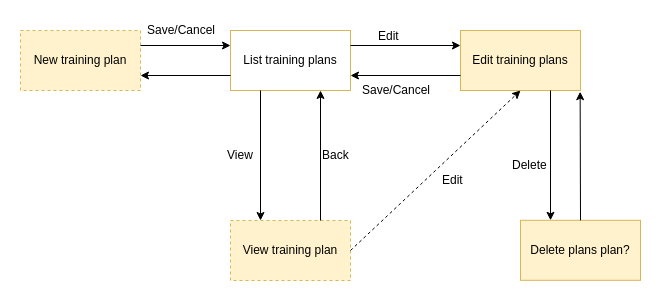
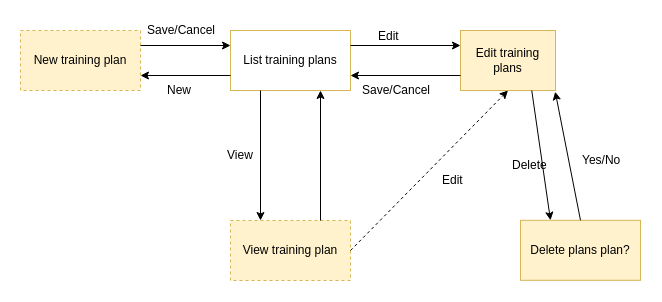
  <mxCell id="0" />
  <mxCell id="1" parent="0" />
  <mxCell id="2" value="New training plan" style="rounded=0;whiteSpace=wrap;html=1;fillColor=#fff2cc;strokeColor=#d6b656;dashed=1;" parent="1" vertex="1"><mxGeometry x="20" y="30" width="120" height="60" as="geometry" /></mxCell>
  <mxCell id="3" value="List training plans" style="rounded=0;whiteSpace=wrap;html=1;fillColor=#ffffff;strokeColor=#d6b656;" parent="1" vertex="1"><mxGeometry x="230" y="30" width="120" height="60" as="geometry" /></mxCell>
- <mxCell id="4" value="Edit training plans" style="rounded=0;whiteSpace=wrap;html=1;fillColor=#fff2cc;strokeColor=#d6b656;" parent="1" vertex="1"><mxGeometry x="460" y="30" width="120" height="60" as="geometry" /></mxCell>
+ <mxCell id="4" value="Edit training plans" style="rounded=0;whiteSpace=wrap;html=1;fillColor=#fff2cc;strokeColor=#d6b656;" parent="1" vertex="1"><mxGeometry x="460" y="30" width="95" height="60" as="geometry" /></mxCell>
  <mxCell id="5" value="Delete plans plan?" style="rounded=0;whiteSpace=wrap;html=1;fillColor=#fff2cc;strokeColor=#d6b656;" parent="1" vertex="1"><mxGeometry x="520" y="219.8" width="120" height="60" as="geometry" /></mxCell>
  <mxCell id="6" value="View training plan" style="rounded=0;whiteSpace=wrap;html=1;fillColor=#fff2cc;strokeColor=#d6b656;dashed=1;" parent="1" vertex="1"><mxGeometry x="230" y="220" width="120" height="60" as="geometry" /></mxCell>
  <mxCell id="7" value="" style="endArrow=classic;html=1;exitX=1;exitY=0.25;exitDx=0;exitDy=0;entryX=0;entryY=0.25;entryDx=0;entryDy=0;" parent="1" source="2" target="3" edge="1"><mxGeometry width="50" height="50" relative="1" as="geometry"><mxPoint x="140" y="150" as="sourcePoint" /><mxPoint x="190" y="100" as="targetPoint" /></mxGeometry></mxCell>
  <mxCell id="8" value="" style="endArrow=classic;html=1;entryX=1;entryY=0.75;entryDx=0;entryDy=0;exitX=0;exitY=0.75;exitDx=0;exitDy=0;" parent="1" source="3" target="2" edge="1"><mxGeometry width="50" height="50" relative="1" as="geometry"><mxPoint x="160" y="120" as="sourcePoint" /><mxPoint x="210" y="70" as="targetPoint" /></mxGeometry></mxCell>
  <mxCell id="9" value="Save/Cancel" style="text;html=1;resizable=0;points=[];autosize=1;align=left;verticalAlign=top;spacingTop=-4;" parent="1" vertex="1"><mxGeometry x="145" y="20" width="80" height="20" as="geometry" /></mxCell>
+ <mxCell id="10" value="New" style="text;html=1;resizable=0;points=[];autosize=1;align=left;verticalAlign=top;spacingTop=-4;" parent="1" vertex="1"><mxGeometry x="165" y="80" width="40" height="20" as="geometry" /></mxCell>
  <mxCell id="11" value="" style="endArrow=classic;html=1;exitX=1;exitY=0.25;exitDx=0;exitDy=0;entryX=0;entryY=0.25;entryDx=0;entryDy=0;" parent="1" source="3" target="4" edge="1"><mxGeometry width="50" height="50" relative="1" as="geometry"><mxPoint x="390" y="40" as="sourcePoint" /><mxPoint x="440" y="-10" as="targetPoint" /></mxGeometry></mxCell>
  <mxCell id="12" value="Edit" style="text;html=1;resizable=0;points=[];autosize=1;align=left;verticalAlign=top;spacingTop=-4;" parent="1" vertex="1"><mxGeometry x="376" y="26" width="40" height="20" as="geometry" /></mxCell>
  <mxCell id="13" value="" style="endArrow=classic;html=1;entryX=1;entryY=0.75;entryDx=0;entryDy=0;exitX=0;exitY=0.75;exitDx=0;exitDy=0;" parent="1" source="4" target="3" edge="1"><mxGeometry width="50" height="50" relative="1" as="geometry"><mxPoint x="350" y="160" as="sourcePoint" /><mxPoint x="400" y="110" as="targetPoint" /></mxGeometry></mxCell>
  <mxCell id="14" value="Save/Cancel" style="text;html=1;resizable=0;points=[];autosize=1;align=left;verticalAlign=top;spacingTop=-4;" parent="1" vertex="1"><mxGeometry x="360" y="80" width="80" height="20" as="geometry" /></mxCell>
  <mxCell id="15" value="" style="endArrow=classic;html=1;exitX=0.25;exitY=1;exitDx=0;exitDy=0;entryX=0.25;entryY=0;entryDx=0;entryDy=0;" parent="1" source="3" target="6" edge="1"><mxGeometry width="50" height="50" relative="1" as="geometry"><mxPoint x="290" y="180" as="sourcePoint" /><mxPoint x="340" y="130" as="targetPoint" /></mxGeometry></mxCell>
  <mxCell id="16" value="View" style="text;html=1;resizable=0;points=[];autosize=1;align=left;verticalAlign=top;spacingTop=-4;" parent="1" vertex="1"><mxGeometry x="225" y="145" width="40" height="20" as="geometry" /></mxCell>
  <mxCell id="17" value="" style="endArrow=classic;html=1;exitX=0.75;exitY=0;exitDx=0;exitDy=0;entryX=0.75;entryY=1;entryDx=0;entryDy=0;" parent="1" source="6" target="3" edge="1"><mxGeometry width="50" height="50" relative="1" as="geometry"><mxPoint x="300" y="220" as="sourcePoint" /><mxPoint x="350" y="170" as="targetPoint" /></mxGeometry></mxCell>
- <mxCell id="18" value="Back" style="text;html=1;resizable=0;points=[];autosize=1;align=left;verticalAlign=top;spacingTop=-4;" parent="1" vertex="1"><mxGeometry x="320" y="145" width="40" height="20" as="geometry" /></mxCell>
  <mxCell id="19" value="" style="endArrow=classic;html=1;entryX=0.25;entryY=0;entryDx=0;entryDy=0;exitX=0.75;exitY=1;exitDx=0;exitDy=0;" parent="1" source="4" target="5" edge="1"><mxGeometry width="50" height="50" relative="1" as="geometry"><mxPoint x="540" y="110" as="sourcePoint" /><mxPoint x="630" y="129.8" as="targetPoint" /></mxGeometry></mxCell>
  <mxCell id="20" value="Delete" style="text;html=1;resizable=0;points=[];autosize=1;align=left;verticalAlign=top;spacingTop=-4;" parent="1" vertex="1"><mxGeometry x="510" y="154.8" width="50" height="20" as="geometry" /></mxCell>
  <mxCell id="21" value="" style="endArrow=classic;html=1;exitX=0.5;exitY=0;exitDx=0;exitDy=0;entryX=0.997;entryY=1.02;entryDx=0;entryDy=0;entryPerimeter=0;" parent="1" source="5" target="4" edge="1"><mxGeometry width="50" height="50" relative="1" as="geometry"><mxPoint x="430" y="269.8" as="sourcePoint" /><mxPoint x="690" y="219.8" as="targetPoint" /></mxGeometry></mxCell>
+ <mxCell id="22" value="Yes/No" style="text;html=1;resizable=0;points=[];autosize=1;align=left;verticalAlign=top;spacingTop=-4;" parent="1" vertex="1"><mxGeometry x="580" y="149.8" width="50" height="20" as="geometry" /></mxCell>
  <mxCell id="23" value="" style="endArrow=classic;html=1;exitX=1;exitY=0.5;exitDx=0;exitDy=0;entryX=0.5;entryY=1;entryDx=0;entryDy=0;dashed=1;" parent="1" source="6" target="4" edge="1"><mxGeometry width="50" height="50" relative="1" as="geometry"><mxPoint x="530" y="250" as="sourcePoint" /><mxPoint x="580" y="200" as="targetPoint" /><Array as="points" /></mxGeometry></mxCell>
  <mxCell id="24" value="Edit" style="text;html=1;resizable=0;points=[];autosize=1;align=left;verticalAlign=top;spacingTop=-4;" parent="1" vertex="1"><mxGeometry x="440" y="170" width="40" height="20" as="geometry" /></mxCell>
